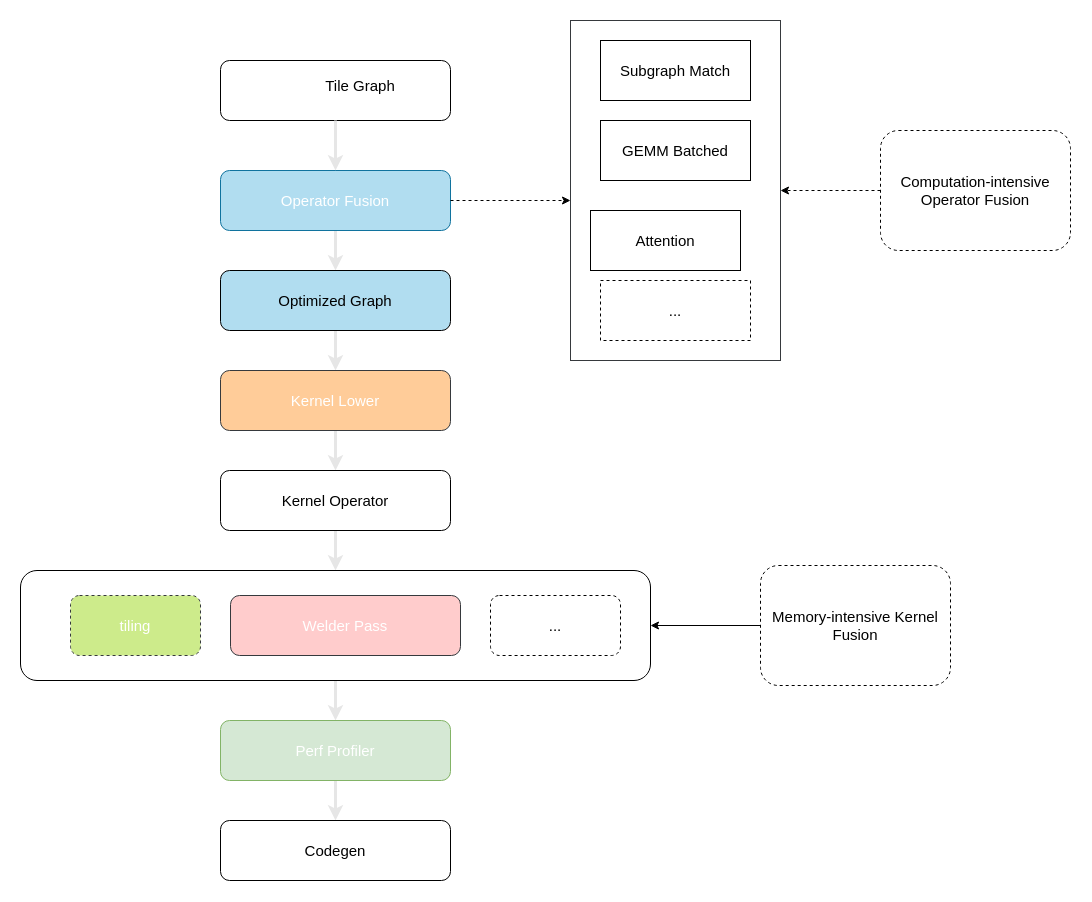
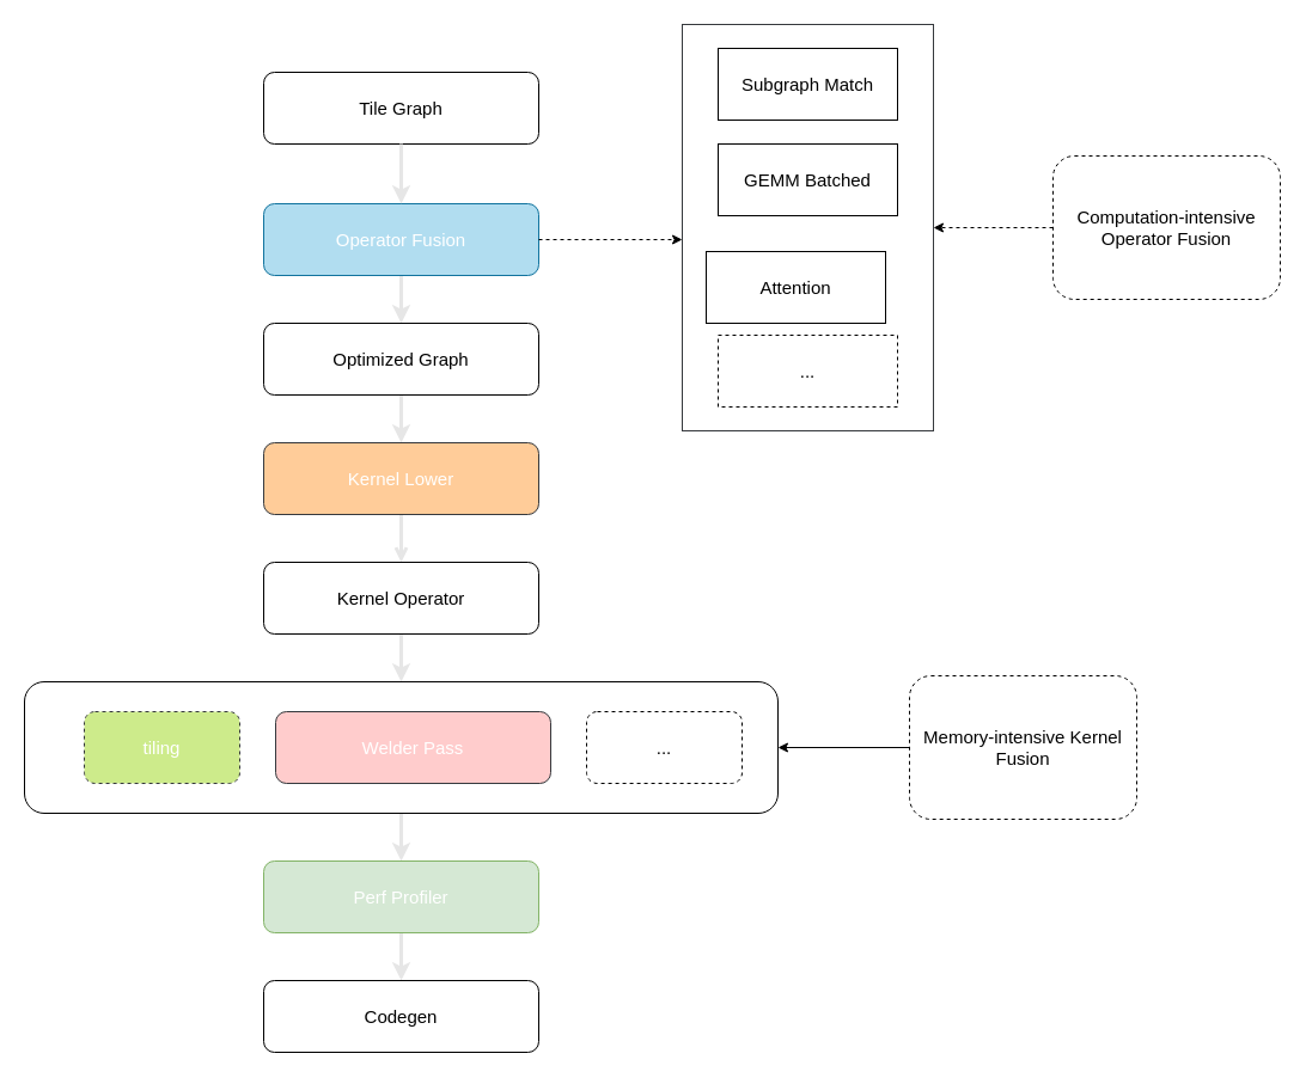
  <mxCell id="0" />
  <mxCell id="1" parent="0" />
  <mxCell id="2" value="" style="rounded=1;whiteSpace=wrap;html=1;shadow=0;" vertex="1" parent="1"><mxGeometry x="220" y="60" width="230" height="60" as="geometry" /></mxCell>
- <mxCell id="3" value="&lt;font style=&quot;font-size: 15px;&quot;&gt;Tile Graph&lt;/font&gt;" style="text;html=1;strokeColor=none;fillColor=none;align=center;verticalAlign=middle;whiteSpace=wrap;rounded=0;" vertex="1" parent="1"><mxGeometry x="300" y="70" width="120" height="30" as="geometry" /></mxCell>
+ <mxCell id="3" value="&lt;font style=&quot;font-size: 15px;&quot;&gt;Tile Graph&lt;/font&gt;" style="text;html=1;strokeColor=none;fillColor=none;align=center;verticalAlign=middle;whiteSpace=wrap;rounded=0;" vertex="1" parent="1"><mxGeometry x="275" y="75" width="120" height="30" as="geometry" /></mxCell>
  <mxCell id="4" value="" style="edgeStyle=orthogonalEdgeStyle;rounded=0;orthogonalLoop=1;jettySize=auto;html=1;strokeWidth=3;strokeColor=#E6E6E6;exitX=0.5;exitY=1;exitDx=0;exitDy=0;" edge="1" parent="1" source="5" target="8"><mxGeometry relative="1" as="geometry" /></mxCell>
  <mxCell id="5" value="&lt;font color=&quot;#ffffff&quot; style=&quot;font-size: 15px;&quot;&gt;Operator Fusion&lt;/font&gt;" style="rounded=1;whiteSpace=wrap;html=1;fillColor=#b1ddf0;strokeColor=#10739e;" vertex="1" parent="1"><mxGeometry x="220" y="170" width="230" height="60" as="geometry" /></mxCell>
  <mxCell id="6" value="" style="endArrow=classic;html=1;rounded=0;exitX=0.5;exitY=1;exitDx=0;exitDy=0;entryX=0.5;entryY=0;entryDx=0;entryDy=0;strokeColor=#E6E6E6;strokeWidth=3;" edge="1" parent="1" source="2" target="5"><mxGeometry width="50" height="50" relative="1" as="geometry"><mxPoint x="340" y="150" as="sourcePoint" /><mxPoint x="390" y="100" as="targetPoint" /></mxGeometry></mxCell>
  <mxCell id="7" value="" style="edgeStyle=orthogonalEdgeStyle;rounded=0;orthogonalLoop=1;jettySize=auto;html=1;strokeWidth=3;strokeColor=#E6E6E6;" edge="1" parent="1" source="8" target="10"><mxGeometry relative="1" as="geometry" /></mxCell>
- <mxCell id="8" value="&lt;font style=&quot;font-size: 15px;&quot;&gt;Optimized Graph&lt;/font&gt;" style="rounded=1;whiteSpace=wrap;html=1;shadow=0;fillColor=#b1ddf0;" vertex="1" parent="1"><mxGeometry x="220" y="270" width="230" height="60" as="geometry" /></mxCell>
- <mxCell id="9" value="" style="edgeStyle=orthogonalEdgeStyle;rounded=0;orthogonalLoop=1;jettySize=auto;html=1;strokeWidth=3;strokeColor=#E6E6E6;" edge="1" parent="1" source="10" target="17"><mxGeometry relative="1" as="geometry" /></mxCell>
+ <mxCell id="8" value="&lt;font style=&quot;font-size: 15px;&quot;&gt;Optimized Graph&lt;/font&gt;" style="rounded=1;whiteSpace=wrap;html=1;shadow=0;" vertex="1" parent="1"><mxGeometry x="220" y="270" width="230" height="60" as="geometry" /></mxCell>
+ <mxCell id="9" value="" style="edgeStyle=orthogonalEdgeStyle;rounded=0;orthogonalLoop=1;jettySize=auto;html=1;strokeWidth=3;strokeColor=#E6E6E6;endArrow=open;" edge="1" parent="1" source="10" target="17"><mxGeometry relative="1" as="geometry" /></mxCell>
  <mxCell id="10" value="&lt;span style=&quot;font-size: 15px;&quot;&gt;&lt;font color=&quot;#ffffff&quot;&gt;Kernel Lower&lt;/font&gt;&lt;/span&gt;" style="rounded=1;whiteSpace=wrap;html=1;shadow=0;fillColor=#ffcc99;strokeColor=#36393d;" vertex="1" parent="1"><mxGeometry x="220" y="370" width="230" height="60" as="geometry" /></mxCell>
  <mxCell id="11" value="" style="endArrow=classic;html=1;rounded=0;dashed=1;" edge="1" parent="1"><mxGeometry width="50" height="50" relative="1" as="geometry"><mxPoint x="450" y="200" as="sourcePoint" /><mxPoint x="570" y="200" as="targetPoint" /></mxGeometry></mxCell>
  <mxCell id="12" value="" style="rounded=0;whiteSpace=wrap;html=1;fillColor=#FFFFFF;strokeColor=#36393d;" vertex="1" parent="1"><mxGeometry x="570" y="20" width="210" height="340" as="geometry" /></mxCell>
  <mxCell id="13" value="&lt;font style=&quot;font-size: 15px;&quot;&gt;Subgraph Match&lt;/font&gt;" style="rounded=0;whiteSpace=wrap;html=1;" vertex="1" parent="1"><mxGeometry x="600" y="40" width="150" height="60" as="geometry" /></mxCell>
  <mxCell id="14" value="&lt;span style=&quot;font-size: 15px;&quot;&gt;GEMM Batched&lt;/span&gt;" style="rounded=0;whiteSpace=wrap;html=1;" vertex="1" parent="1"><mxGeometry x="600" y="120" width="150" height="60" as="geometry" /></mxCell>
  <mxCell id="15" value="&lt;span style=&quot;font-size: 15px;&quot;&gt;Attention&lt;/span&gt;" style="rounded=0;whiteSpace=wrap;html=1;" vertex="1" parent="1"><mxGeometry x="590" y="210" width="150" height="60" as="geometry" /></mxCell>
  <mxCell id="16" value="" style="edgeStyle=orthogonalEdgeStyle;rounded=0;orthogonalLoop=1;jettySize=auto;html=1;strokeWidth=3;strokeColor=#E6E6E6;" edge="1" parent="1" source="17" target="19"><mxGeometry relative="1" as="geometry" /></mxCell>
  <mxCell id="17" value="&lt;span style=&quot;font-size: 15px;&quot;&gt;Kernel Operator&lt;/span&gt;" style="rounded=1;whiteSpace=wrap;html=1;shadow=0;" vertex="1" parent="1"><mxGeometry x="220" y="470" width="230" height="60" as="geometry" /></mxCell>
  <mxCell id="18" value="" style="edgeStyle=orthogonalEdgeStyle;rounded=0;orthogonalLoop=1;jettySize=auto;html=1;strokeWidth=3;strokeColor=#E6E6E6;" edge="1" parent="1" source="19" target="25"><mxGeometry relative="1" as="geometry" /></mxCell>
  <mxCell id="19" value="" style="rounded=1;whiteSpace=wrap;html=1;" vertex="1" parent="1"><mxGeometry x="20" y="570" width="630" height="110" as="geometry" /></mxCell>
  <mxCell id="20" value="&lt;font color=&quot;#ffffff&quot; style=&quot;font-size: 15px;&quot;&gt;tiling&lt;/font&gt;" style="rounded=1;whiteSpace=wrap;html=1;fillColor=#cdeb8b;strokeColor=#36393d;dashed=1;" vertex="1" parent="1"><mxGeometry x="70" y="595" width="130" height="60" as="geometry" /></mxCell>
  <mxCell id="21" value="&lt;span style=&quot;font-size: 15px;&quot;&gt;&lt;font color=&quot;#ffffff&quot;&gt;Welder Pass&lt;/font&gt;&lt;/span&gt;" style="rounded=1;whiteSpace=wrap;html=1;fillColor=#ffcccc;strokeColor=#36393d;" vertex="1" parent="1"><mxGeometry x="230" y="595" width="230" height="60" as="geometry" /></mxCell>
  <mxCell id="22" value="&lt;span style=&quot;font-size: 15px;&quot;&gt;...&lt;/span&gt;" style="rounded=1;whiteSpace=wrap;html=1;dashed=1;" vertex="1" parent="1"><mxGeometry x="490" y="595" width="130" height="60" as="geometry" /></mxCell>
  <mxCell id="23" value="&lt;span style=&quot;font-size: 15px;&quot;&gt;...&lt;/span&gt;" style="rounded=0;whiteSpace=wrap;html=1;dashed=1;" vertex="1" parent="1"><mxGeometry x="600" y="280" width="150" height="60" as="geometry" /></mxCell>
  <mxCell id="24" value="" style="edgeStyle=orthogonalEdgeStyle;rounded=0;orthogonalLoop=1;jettySize=auto;html=1;strokeWidth=3;strokeColor=#E6E6E6;" edge="1" parent="1" source="25" target="26"><mxGeometry relative="1" as="geometry" /></mxCell>
  <mxCell id="25" value="&lt;font color=&quot;#ffffff&quot; style=&quot;font-size: 15px;&quot;&gt;Perf Profiler&lt;/font&gt;" style="rounded=1;whiteSpace=wrap;html=1;fillColor=#d5e8d4;strokeColor=#82b366;" vertex="1" parent="1"><mxGeometry x="220" y="720" width="230" height="60" as="geometry" /></mxCell>
  <mxCell id="26" value="&lt;span style=&quot;font-size: 15px;&quot;&gt;Codegen&lt;/span&gt;" style="rounded=1;whiteSpace=wrap;html=1;shadow=0;" vertex="1" parent="1"><mxGeometry x="220" y="820" width="230" height="60" as="geometry" /></mxCell>
  <mxCell id="27" style="edgeStyle=orthogonalEdgeStyle;rounded=0;orthogonalLoop=1;jettySize=auto;html=1;exitX=0.5;exitY=1;exitDx=0;exitDy=0;" edge="1" parent="1" source="23" target="23"><mxGeometry relative="1" as="geometry" /></mxCell>
  <mxCell id="28" value="" style="edgeStyle=orthogonalEdgeStyle;rounded=0;orthogonalLoop=1;jettySize=auto;html=1;dashed=1;" edge="1" parent="1" source="29" target="12"><mxGeometry relative="1" as="geometry" /></mxCell>
  <mxCell id="29" value="&lt;font style=&quot;font-size: 15px;&quot;&gt;Computation-intensive Operator Fusion&lt;/font&gt;" style="rounded=1;whiteSpace=wrap;html=1;dashed=1;shadow=0;glass=0;" vertex="1" parent="1"><mxGeometry x="880" y="130" width="190" height="120" as="geometry" /></mxCell>
  <mxCell id="30" value="" style="edgeStyle=orthogonalEdgeStyle;rounded=0;orthogonalLoop=1;jettySize=auto;html=1;" edge="1" parent="1" source="31" target="19"><mxGeometry relative="1" as="geometry" /></mxCell>
  <mxCell id="31" value="&lt;font style=&quot;font-size: 15px;&quot;&gt;Memory-intensive Kernel Fusion&lt;/font&gt;" style="rounded=1;whiteSpace=wrap;html=1;dashed=1;shadow=0;glass=0;" vertex="1" parent="1"><mxGeometry x="760" y="565" width="190" height="120" as="geometry" /></mxCell>
